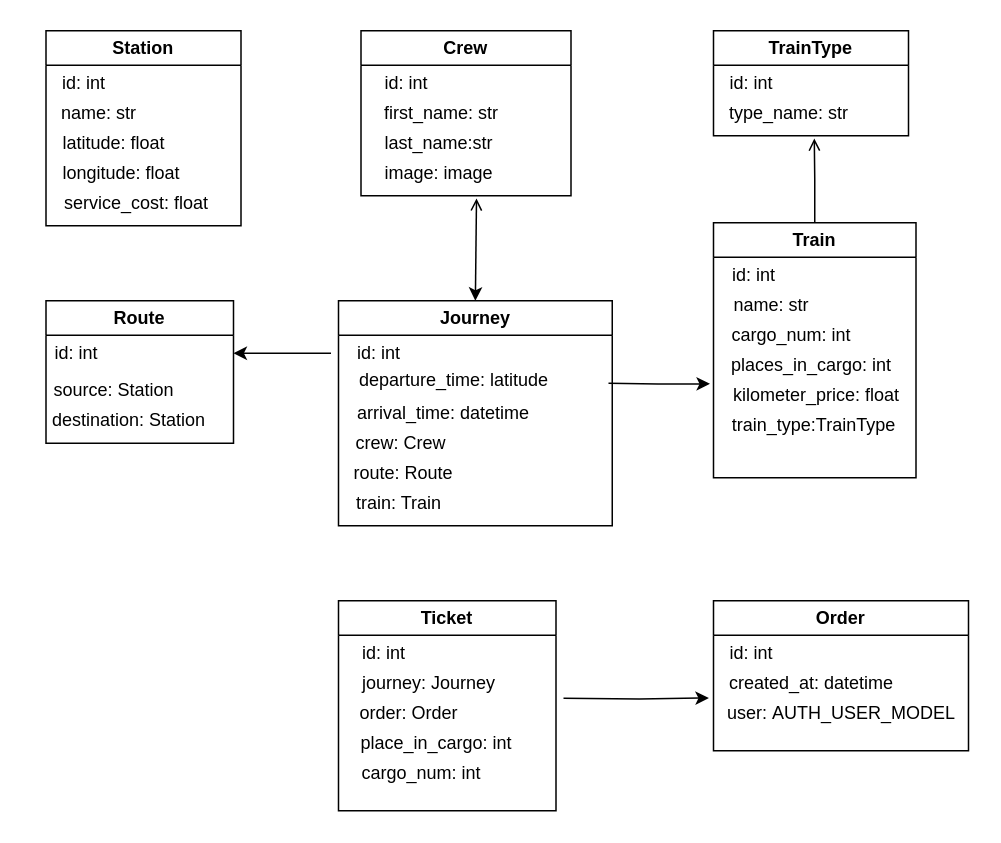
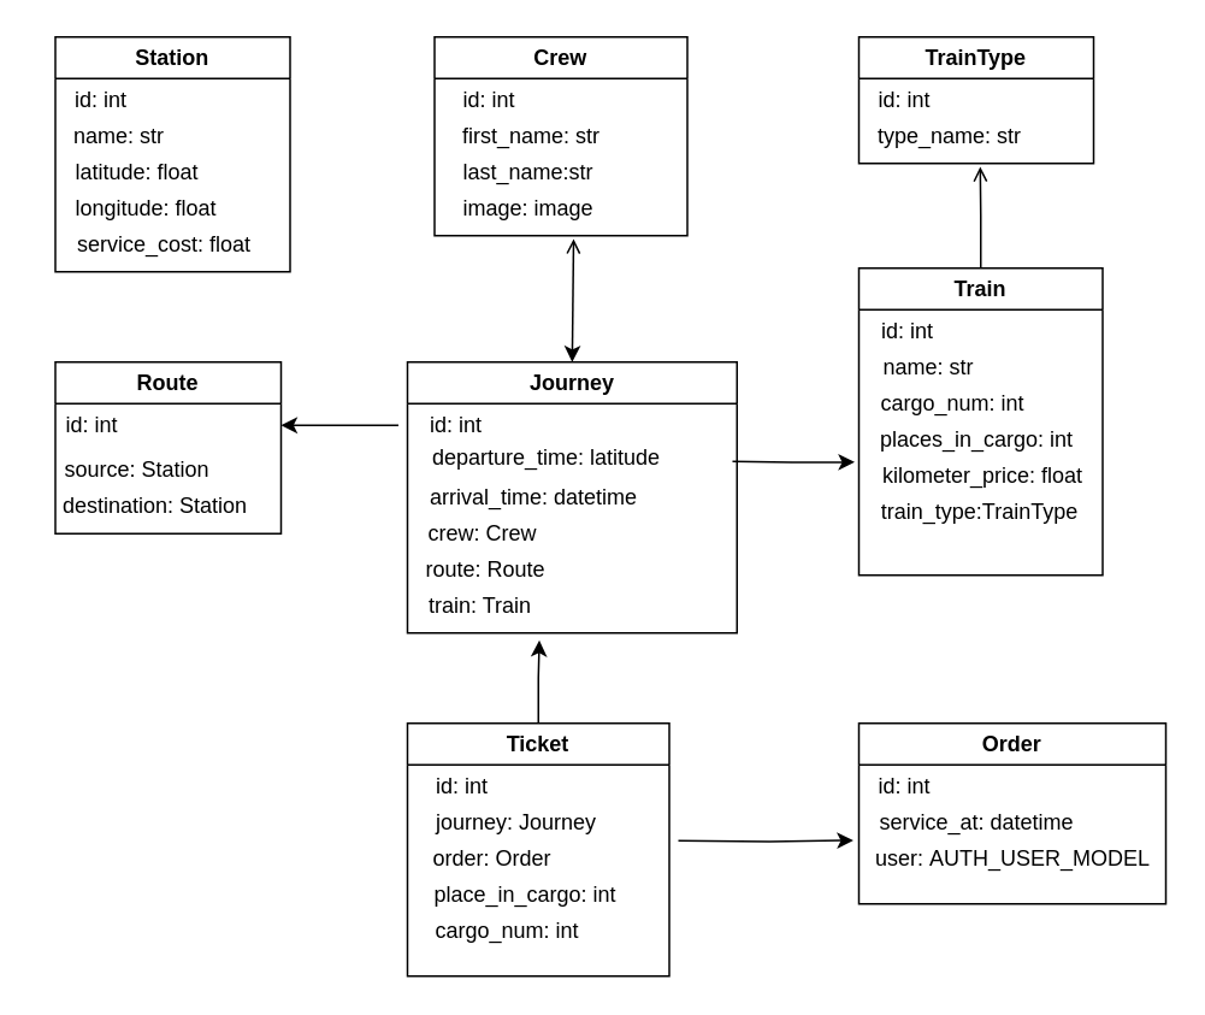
  <mxCell id="0" />
  <mxCell id="1" parent="0" />
  <mxCell id="2" value="Crew" style="swimlane;whiteSpace=wrap;html=1;" vertex="1" parent="1"><mxGeometry x="240" y="20" width="140" height="110" as="geometry" /></mxCell>
  <mxCell id="3" value="&amp;nbsp; first_name: str" style="text;html=1;align=center;verticalAlign=middle;resizable=0;points=[];autosize=1;strokeColor=none;fillColor=none;" vertex="1" parent="2"><mxGeometry x="-5" y="40" width="110" height="30" as="geometry" /></mxCell>
  <mxCell id="4" value="&amp;nbsp;last_name:str" style="text;html=1;align=center;verticalAlign=middle;resizable=0;points=[];autosize=1;strokeColor=none;fillColor=none;" vertex="1" parent="2"><mxGeometry y="60" width="100" height="30" as="geometry" /></mxCell>
  <mxCell id="5" value="&amp;nbsp;image: image" style="text;html=1;align=center;verticalAlign=middle;resizable=0;points=[];autosize=1;strokeColor=none;fillColor=none;" vertex="1" parent="2"><mxGeometry y="80" width="100" height="30" as="geometry" /></mxCell>
  <mxCell id="6" value="&amp;nbsp; &amp;nbsp;id: int" style="text;html=1;align=center;verticalAlign=middle;resizable=0;points=[];autosize=1;strokeColor=none;fillColor=none;" vertex="1" parent="2"><mxGeometry x="-5" y="20" width="60" height="30" as="geometry" /></mxCell>
  <mxCell id="7" value="TrainType" style="swimlane;whiteSpace=wrap;html=1;" vertex="1" parent="1"><mxGeometry x="475" y="20" width="130" height="70" as="geometry" /></mxCell>
  <mxCell id="8" value="id: int" style="text;html=1;align=center;verticalAlign=middle;resizable=0;points=[];autosize=1;strokeColor=none;fillColor=none;" vertex="1" parent="7"><mxGeometry y="20" width="50" height="30" as="geometry" /></mxCell>
  <mxCell id="9" value="type_name: str" style="text;html=1;align=center;verticalAlign=middle;resizable=0;points=[];autosize=1;strokeColor=none;fillColor=none;" vertex="1" parent="7"><mxGeometry y="40" width="100" height="30" as="geometry" /></mxCell>
  <mxCell id="10" value="Station" style="swimlane;whiteSpace=wrap;html=1;" vertex="1" parent="1"><mxGeometry x="30" y="20" width="130" height="130" as="geometry" /></mxCell>
  <mxCell id="11" value="name: str" style="text;html=1;align=center;verticalAlign=middle;resizable=0;points=[];autosize=1;strokeColor=none;fillColor=none;" vertex="1" parent="10"><mxGeometry y="40" width="70" height="30" as="geometry" /></mxCell>
  <mxCell id="12" value="id: int" style="text;html=1;align=center;verticalAlign=middle;resizable=0;points=[];autosize=1;strokeColor=none;fillColor=none;" vertex="1" parent="10"><mxGeometry y="20" width="50" height="30" as="geometry" /></mxCell>
  <mxCell id="13" value="longitude: float" style="text;html=1;align=center;verticalAlign=middle;resizable=0;points=[];autosize=1;strokeColor=none;fillColor=none;" vertex="1" parent="10"><mxGeometry y="80" width="100" height="30" as="geometry" /></mxCell>
  <mxCell id="14" value="service_cost: float" style="text;html=1;align=center;verticalAlign=middle;resizable=0;points=[];autosize=1;strokeColor=none;fillColor=none;" vertex="1" parent="10"><mxGeometry y="100" width="120" height="30" as="geometry" /></mxCell>
  <mxCell id="15" value="latitude: float" style="text;html=1;align=center;verticalAlign=middle;resizable=0;points=[];autosize=1;strokeColor=none;fillColor=none;" vertex="1" parent="10"><mxGeometry y="60" width="90" height="30" as="geometry" /></mxCell>
  <mxCell id="16" value="Route" style="swimlane;whiteSpace=wrap;html=1;" vertex="1" parent="1"><mxGeometry x="30" y="200" width="125" height="95" as="geometry" /></mxCell>
  <mxCell id="17" value="destination: Station" style="text;html=1;align=center;verticalAlign=middle;resizable=0;points=[];autosize=1;strokeColor=none;fillColor=none;" vertex="1" parent="16"><mxGeometry x="-10" y="65" width="130" height="30" as="geometry" /></mxCell>
  <mxCell id="18" value="source: Station" style="text;html=1;align=center;verticalAlign=middle;resizable=0;points=[];autosize=1;strokeColor=none;fillColor=none;" vertex="1" parent="16"><mxGeometry x="-5" y="45" width="100" height="30" as="geometry" /></mxCell>
  <mxCell id="19" value="id: int" style="text;html=1;align=center;verticalAlign=middle;resizable=0;points=[];autosize=1;strokeColor=none;fillColor=none;" vertex="1" parent="16"><mxGeometry x="-5" y="20" width="50" height="30" as="geometry" /></mxCell>
  <mxCell id="20" value="Journey" style="swimlane;whiteSpace=wrap;html=1;" vertex="1" parent="1"><mxGeometry x="225" y="200" width="182.5" height="150" as="geometry" /></mxCell>
  <mxCell id="21" value="&lt;pre style=&quot;&quot;&gt;&lt;span style=&quot;background-color: rgb(255, 255, 255);&quot;&gt;&lt;font face=&quot;Helvetica&quot;&gt; departure_time: latitude&lt;/font&gt;&lt;/span&gt;&lt;/pre&gt;" style="text;html=1;align=center;verticalAlign=middle;resizable=0;points=[];autosize=1;strokeColor=none;fillColor=none;" vertex="1" parent="20"><mxGeometry x="-5" y="28" width="160" height="50" as="geometry" /></mxCell>
  <mxCell id="22" value="&lt;pre style=&quot;&quot;&gt;&lt;span style=&quot;background-color: rgb(255, 255, 255);&quot;&gt;&lt;font face=&quot;Helvetica&quot;&gt; arrival_time: datetime&lt;/font&gt;&lt;/span&gt;&lt;/pre&gt;" style="text;html=1;align=center;verticalAlign=middle;resizable=0;points=[];autosize=1;strokeColor=none;fillColor=none;rotation=0;" vertex="1" parent="20"><mxGeometry x="-2.5" y="50" width="140" height="50" as="geometry" /></mxCell>
  <mxCell id="23" value="&amp;nbsp; crew: Crew" style="text;html=1;align=center;verticalAlign=middle;resizable=0;points=[];autosize=1;strokeColor=none;fillColor=none;" vertex="1" parent="20"><mxGeometry x="-7.5" y="80" width="90" height="30" as="geometry" /></mxCell>
  <mxCell id="24" style="edgeStyle=orthogonalEdgeStyle;rounded=0;orthogonalLoop=1;jettySize=auto;html=1;" edge="1" parent="20" source="25"><mxGeometry relative="1" as="geometry"><mxPoint x="-70" y="35" as="targetPoint" /></mxGeometry></mxCell>
  <mxCell id="25" value="&amp;nbsp;id: int" style="text;html=1;align=center;verticalAlign=middle;resizable=0;points=[];autosize=1;strokeColor=none;fillColor=none;" vertex="1" parent="20"><mxGeometry x="-5" y="20" width="60" height="30" as="geometry" /></mxCell>
  <mxCell id="26" value="route: Route" style="text;html=1;align=center;verticalAlign=middle;resizable=0;points=[];autosize=1;strokeColor=none;fillColor=none;" vertex="1" parent="20"><mxGeometry x="-2.5" y="100" width="90" height="30" as="geometry" /></mxCell>
  <mxCell id="27" value="train: Train" style="text;html=1;align=center;verticalAlign=middle;resizable=0;points=[];autosize=1;strokeColor=none;fillColor=none;" vertex="1" parent="20"><mxGeometry y="120" width="80" height="30" as="geometry" /></mxCell>
  <mxCell id="28" value="Train" style="swimlane;whiteSpace=wrap;html=1;" vertex="1" parent="1"><mxGeometry x="475" y="148" width="135" height="170" as="geometry" /></mxCell>
  <mxCell id="29" value="&amp;nbsp;id: int" style="text;html=1;align=center;verticalAlign=middle;resizable=0;points=[];autosize=1;strokeColor=none;fillColor=none;" vertex="1" parent="28"><mxGeometry x="-5" y="20" width="60" height="30" as="geometry" /></mxCell>
  <mxCell id="30" value="&amp;nbsp; name: str" style="text;html=1;align=center;verticalAlign=middle;resizable=0;points=[];autosize=1;strokeColor=none;fillColor=none;" vertex="1" parent="28"><mxGeometry x="-5" y="40" width="80" height="30" as="geometry" /></mxCell>
  <mxCell id="31" value="&amp;nbsp;cargo_num: int" style="text;html=1;align=center;verticalAlign=middle;resizable=0;points=[];autosize=1;strokeColor=none;fillColor=none;" vertex="1" parent="28"><mxGeometry x="-5" y="60" width="110" height="30" as="geometry" /></mxCell>
  <mxCell id="32" value="places_in_cargo: int" style="text;html=1;align=center;verticalAlign=middle;resizable=0;points=[];autosize=1;strokeColor=none;fillColor=none;" vertex="1" parent="28"><mxGeometry y="80" width="130" height="30" as="geometry" /></mxCell>
  <mxCell id="33" value="&amp;nbsp; kilometer_price: float" style="text;html=1;align=center;verticalAlign=middle;resizable=0;points=[];autosize=1;strokeColor=none;fillColor=none;" vertex="1" parent="28"><mxGeometry x="-5" y="100" width="140" height="30" as="geometry" /></mxCell>
  <mxCell id="34" value="&amp;nbsp;train_type:TrainType" style="text;html=1;align=center;verticalAlign=middle;resizable=0;points=[];autosize=1;strokeColor=none;fillColor=none;" vertex="1" parent="28"><mxGeometry x="-5" y="120" width="140" height="30" as="geometry" /></mxCell>
  <mxCell id="35" value="Ticket" style="swimlane;whiteSpace=wrap;html=1;" vertex="1" parent="1"><mxGeometry x="225" y="400" width="145" height="140" as="geometry" /></mxCell>
  <mxCell id="36" value="id: int" style="text;html=1;align=center;verticalAlign=middle;resizable=0;points=[];autosize=1;strokeColor=none;fillColor=none;" vertex="1" parent="35"><mxGeometry x="5" y="20" width="50" height="30" as="geometry" /></mxCell>
  <mxCell id="37" value="journey: Journey" style="text;html=1;align=center;verticalAlign=middle;resizable=0;points=[];autosize=1;strokeColor=none;fillColor=none;" vertex="1" parent="35"><mxGeometry x="5" y="40" width="110" height="30" as="geometry" /></mxCell>
  <mxCell id="38" value="&lt;pre style=&quot;&quot;&gt;&lt;font face=&quot;Helvetica&quot; style=&quot;background-color: rgb(255, 255, 255);&quot;&gt;place_in_cargo: int&lt;/font&gt;&lt;/pre&gt;" style="text;html=1;align=center;verticalAlign=middle;resizable=0;points=[];autosize=1;strokeColor=none;fillColor=none;" vertex="1" parent="35"><mxGeometry x="5" y="70" width="120" height="50" as="geometry" /></mxCell>
  <mxCell id="39" value="&amp;nbsp;order: Order" style="text;html=1;align=center;verticalAlign=middle;resizable=0;points=[];autosize=1;strokeColor=none;fillColor=none;" vertex="1" parent="35"><mxGeometry y="60" width="90" height="30" as="geometry" /></mxCell>
  <mxCell id="40" value="&lt;pre style=&quot;&quot;&gt;&lt;span style=&quot;background-color: rgb(255, 255, 255);&quot;&gt;&lt;font face=&quot;Helvetica&quot;&gt;cargo_num: int&lt;/font&gt;&lt;/span&gt;&lt;/pre&gt;" style="text;html=1;align=center;verticalAlign=middle;resizable=0;points=[];autosize=1;strokeColor=none;fillColor=none;" vertex="1" parent="35"><mxGeometry x="5" y="90" width="100" height="50" as="geometry" /></mxCell>
  <mxCell id="41" value="Order" style="swimlane;whiteSpace=wrap;html=1;" vertex="1" parent="1"><mxGeometry x="475" y="400" width="170" height="100" as="geometry" /></mxCell>
  <mxCell id="42" value="id: int" style="text;html=1;align=center;verticalAlign=middle;resizable=0;points=[];autosize=1;strokeColor=none;fillColor=none;" vertex="1" parent="41"><mxGeometry y="20" width="50" height="30" as="geometry" /></mxCell>
- <mxCell id="43" value="created_at: datetime" style="text;html=1;align=center;verticalAlign=middle;resizable=0;points=[];autosize=1;strokeColor=none;fillColor=none;" vertex="1" parent="41"><mxGeometry y="40" width="130" height="30" as="geometry" /></mxCell>
+ <mxCell id="43" value="service_at: datetime" style="text;html=1;align=center;verticalAlign=middle;resizable=0;points=[];autosize=1;strokeColor=none;fillColor=none;" vertex="1" parent="41"><mxGeometry y="40" width="130" height="30" as="geometry" /></mxCell>
  <mxCell id="44" value="user:&amp;nbsp;AUTH_USER_MODEL" style="text;html=1;align=center;verticalAlign=middle;resizable=0;points=[];autosize=1;strokeColor=none;fillColor=none;" vertex="1" parent="41"><mxGeometry y="60" width="170" height="30" as="geometry" /></mxCell>
  <mxCell id="45" style="edgeStyle=orthogonalEdgeStyle;rounded=0;orthogonalLoop=1;jettySize=auto;html=1;exitX=0.5;exitY=0;exitDx=0;exitDy=0;entryX=0.672;entryY=1.062;entryDx=0;entryDy=0;entryPerimeter=0;endArrow=open;" edge="1" parent="1" source="28" target="9"><mxGeometry relative="1" as="geometry" /></mxCell>
  <mxCell id="46" value="" style="endArrow=open;startArrow=classic;html=1;rounded=0;entryX=0.77;entryY=1.059;entryDx=0;entryDy=0;entryPerimeter=0;exitX=0.5;exitY=0;exitDx=0;exitDy=0;" edge="1" parent="1" source="20" target="5"><mxGeometry width="50" height="50" relative="1" as="geometry"><mxPoint x="145" y="160" as="sourcePoint" /><mxPoint x="195" y="110" as="targetPoint" /></mxGeometry></mxCell>
  <mxCell id="47" style="edgeStyle=orthogonalEdgeStyle;rounded=0;orthogonalLoop=1;jettySize=auto;html=1;entryX=0.019;entryY=0.247;entryDx=0;entryDy=0;entryPerimeter=0;" edge="1" parent="1" target="33"><mxGeometry relative="1" as="geometry"><mxPoint x="405" y="255" as="sourcePoint" /></mxGeometry></mxCell>
+ <mxCell id="48" style="edgeStyle=orthogonalEdgeStyle;rounded=0;orthogonalLoop=1;jettySize=auto;html=1;entryX=0.913;entryY=1.136;entryDx=0;entryDy=0;entryPerimeter=0;" edge="1" parent="1" source="35" target="27"><mxGeometry relative="1" as="geometry" /></mxCell>
  <mxCell id="49" style="edgeStyle=orthogonalEdgeStyle;rounded=0;orthogonalLoop=1;jettySize=auto;html=1;entryX=-0.018;entryY=0.16;entryDx=0;entryDy=0;entryPerimeter=0;" edge="1" parent="1" target="44"><mxGeometry relative="1" as="geometry"><mxPoint x="375" y="465" as="sourcePoint" /></mxGeometry></mxCell>
